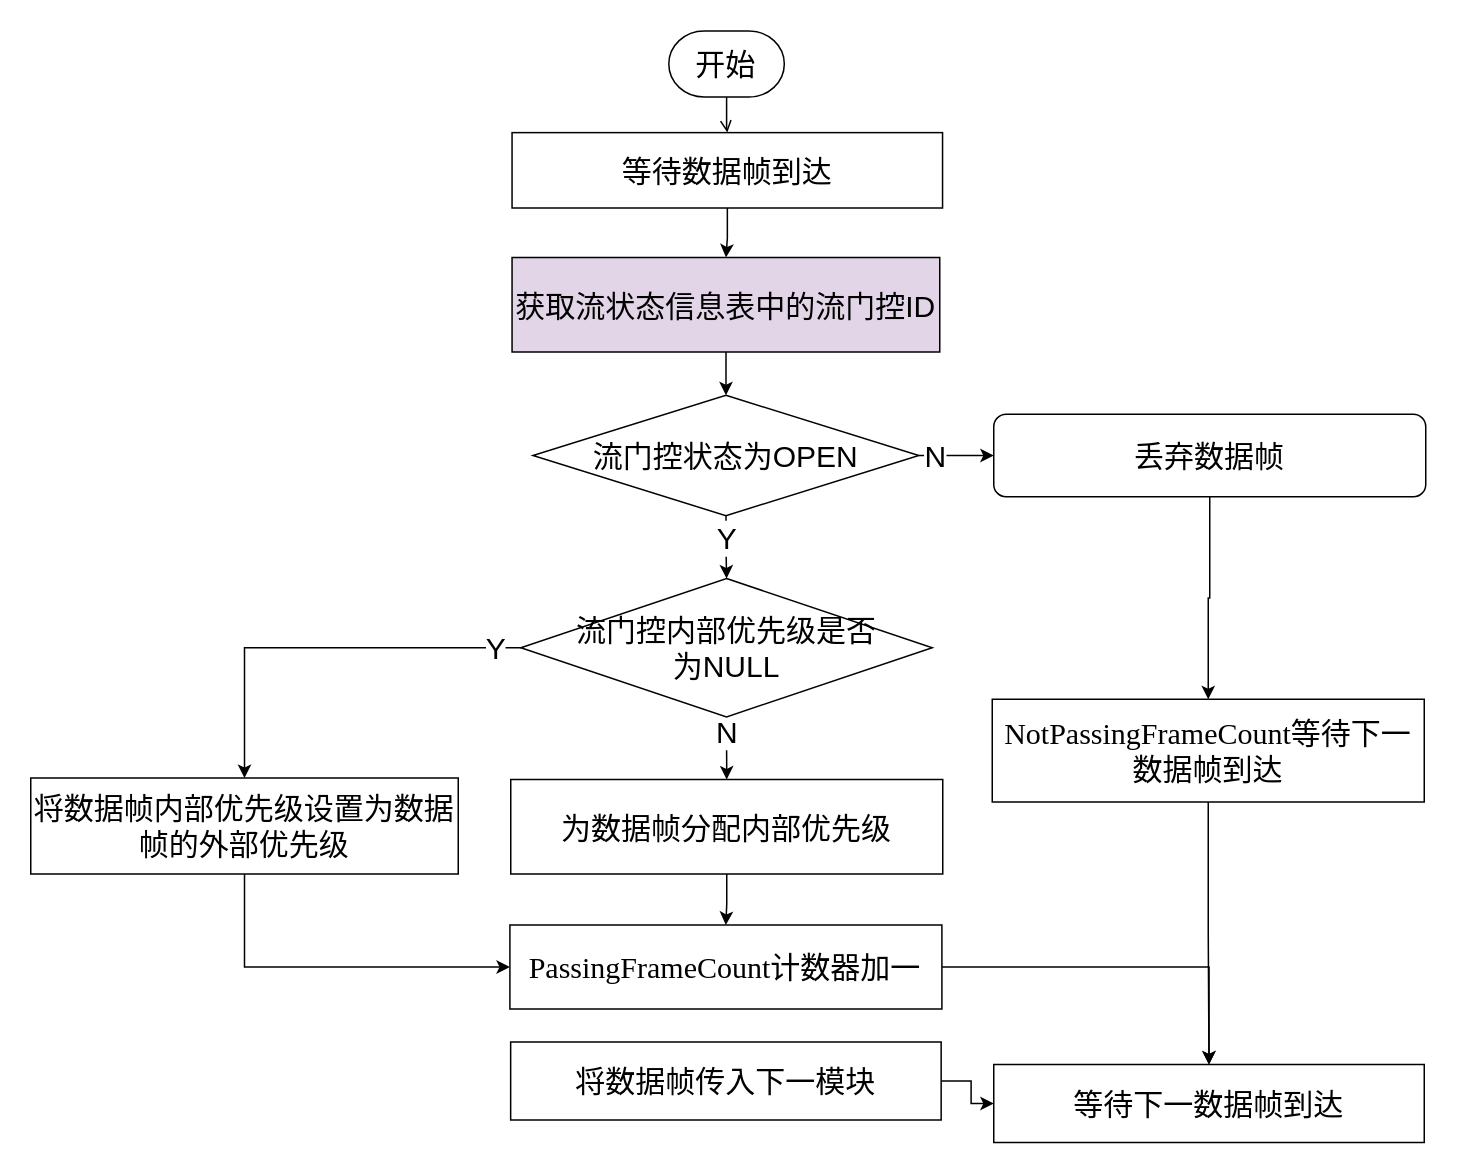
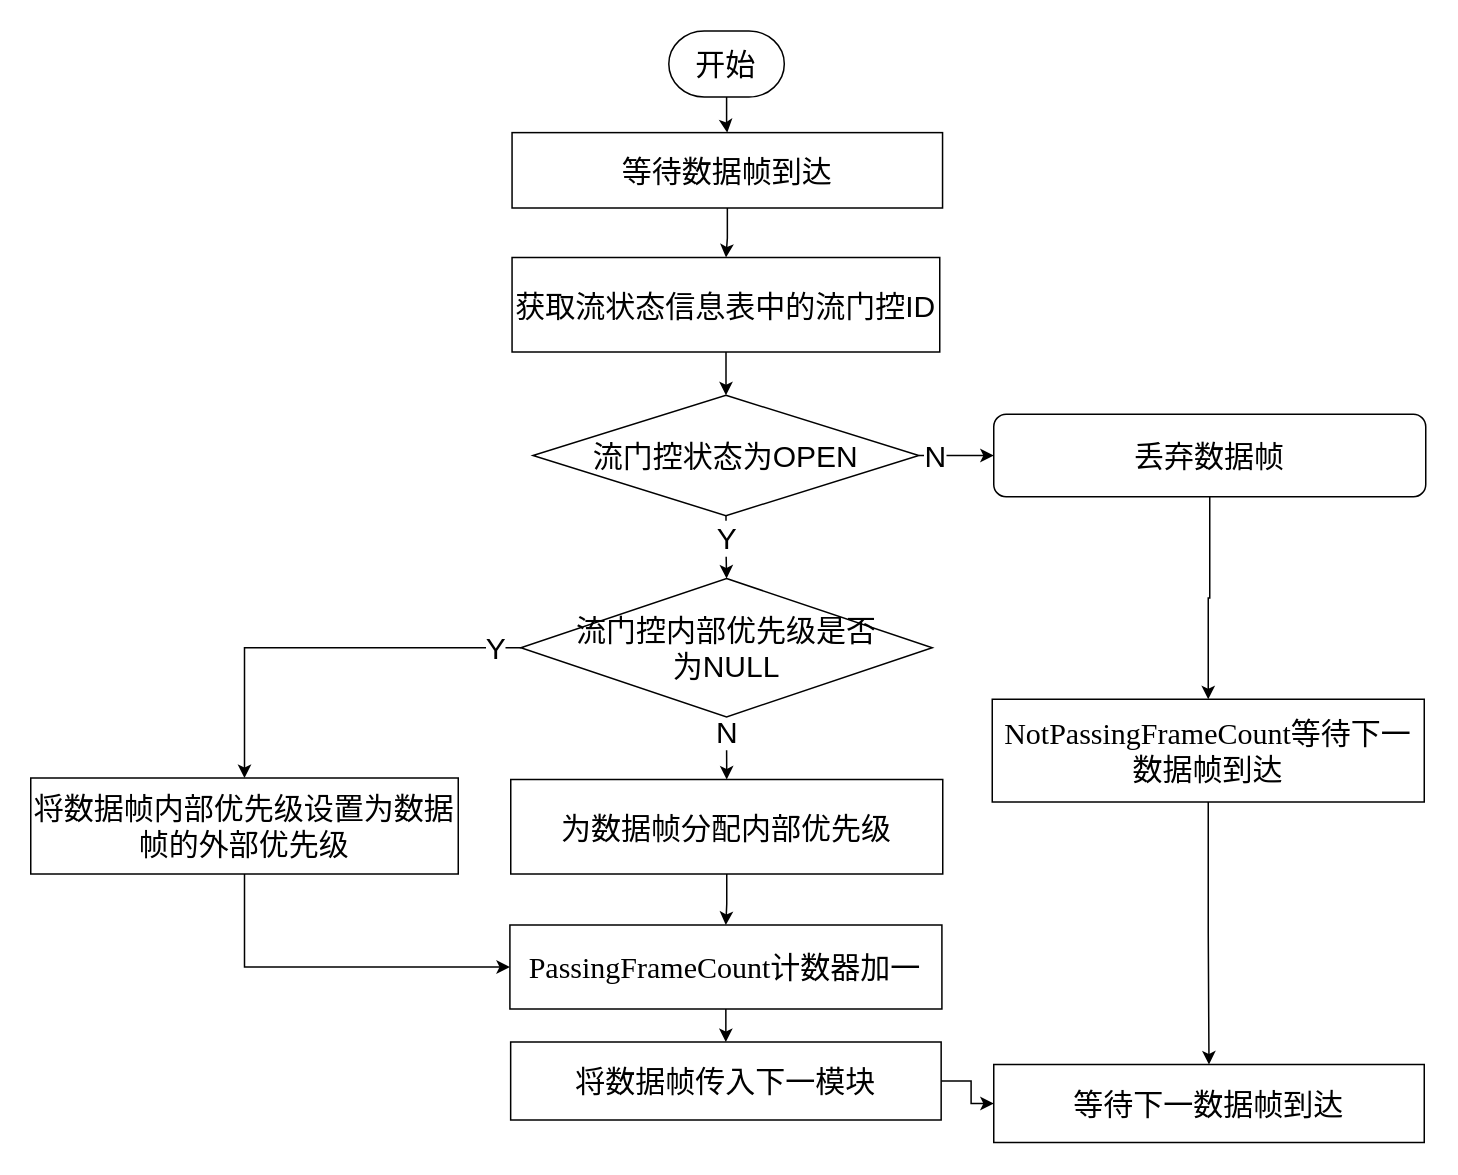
  <mxCell id="0" />
  <mxCell id="1" parent="0" />
- <mxCell id="2" value="" style="edgeStyle=orthogonalEdgeStyle;rounded=0;orthogonalLoop=1;jettySize=auto;html=1;fontSize=20;entryX=0.5;entryY=0;entryDx=0;entryDy=0;endArrow=open;" edge="1" parent="1" source="3" target="5"><mxGeometry relative="1" as="geometry" /></mxCell>
+ <mxCell id="2" value="" style="edgeStyle=orthogonalEdgeStyle;rounded=0;orthogonalLoop=1;jettySize=auto;html=1;fontSize=20;entryX=0.5;entryY=0;entryDx=0;entryDy=0;" edge="1" parent="1" source="3" target="5"><mxGeometry relative="1" as="geometry" /></mxCell>
  <mxCell id="3" value="&lt;font style=&quot;font-size: 20px;&quot;&gt;开始&lt;/font&gt;" style="strokeWidth=1;html=1;shape=mxgraph.flowchart.terminator;whiteSpace=wrap;fontSize=20;" vertex="1" parent="1"><mxGeometry x="445.37" y="20" width="77" height="44" as="geometry" /></mxCell>
  <mxCell id="4" value="" style="edgeStyle=orthogonalEdgeStyle;rounded=0;orthogonalLoop=1;jettySize=auto;html=1;fontSize=20;" edge="1" parent="1" source="5" target="23"><mxGeometry relative="1" as="geometry" /></mxCell>
  <mxCell id="5" value="&lt;font style=&quot;font-size: 20px;&quot;&gt;等待数据帧到达&lt;/font&gt;" style="rounded=0;whiteSpace=wrap;html=1;strokeWidth=1;fontSize=20;" vertex="1" parent="1"><mxGeometry x="340.87" y="87.75" width="287" height="50.25" as="geometry" /></mxCell>
  <mxCell id="6" value="Y" style="edgeStyle=orthogonalEdgeStyle;rounded=0;orthogonalLoop=1;jettySize=auto;html=1;fontSize=20;" edge="1" parent="1" source="8" target="15"><mxGeometry x="-0.296" relative="1" as="geometry"><mxPoint as="offset" /></mxGeometry></mxCell>
  <mxCell id="7" value="N" style="edgeStyle=orthogonalEdgeStyle;rounded=0;orthogonalLoop=1;jettySize=auto;html=1;fontSize=20;" edge="1" parent="1" source="8" target="10"><mxGeometry x="-0.544" relative="1" as="geometry"><mxPoint as="offset" /></mxGeometry></mxCell>
  <mxCell id="8" value="流门控状态为OPEN" style="rhombus;whiteSpace=wrap;html=1;strokeWidth=1;fontSize=20;" vertex="1" parent="1"><mxGeometry x="354.81" y="262.88" width="257.25" height="80.25" as="geometry" /></mxCell>
  <mxCell id="9" value="" style="edgeStyle=orthogonalEdgeStyle;rounded=0;orthogonalLoop=1;jettySize=auto;html=1;fontSize=20;" edge="1" parent="1" source="10" target="12"><mxGeometry relative="1" as="geometry" /></mxCell>
  <mxCell id="10" value="丢弃数据帧" style="whiteSpace=wrap;html=1;strokeWidth=1;fontSize=20;rounded=1;" vertex="1" parent="1"><mxGeometry x="662" y="275.51" width="288" height="54.99" as="geometry" /></mxCell>
  <mxCell id="11" value="" style="edgeStyle=orthogonalEdgeStyle;rounded=0;orthogonalLoop=1;jettySize=auto;html=1;entryX=0.5;entryY=0;entryDx=0;entryDy=0;fontSize=20;" edge="1" parent="1" source="12" target="26"><mxGeometry relative="1" as="geometry"><mxPoint x="805" y="587.5" as="targetPoint" /></mxGeometry></mxCell>
  <mxCell id="12" value="&lt;span lang=&quot;EN-US&quot; style=&quot;font-size: 20px; font-family: &amp;quot;times new roman&amp;quot;, serif;&quot;&gt;NotPassingFrameCount&lt;/span&gt;&lt;span style=&quot;font-size: 20px;&quot;&gt;等待下一数据帧到达&lt;/span&gt;" style="rounded=0;whiteSpace=wrap;html=1;strokeWidth=1;fontSize=20;" vertex="1" parent="1"><mxGeometry x="661" y="465.5" width="288" height="68.5" as="geometry" /></mxCell>
  <mxCell id="13" value="N" style="edgeStyle=orthogonalEdgeStyle;rounded=0;orthogonalLoop=1;jettySize=auto;html=1;fontSize=20;" edge="1" parent="1" source="15" target="19"><mxGeometry x="-0.538" relative="1" as="geometry"><mxPoint as="offset" /></mxGeometry></mxCell>
  <mxCell id="14" value="Y" style="edgeStyle=orthogonalEdgeStyle;rounded=0;orthogonalLoop=1;jettySize=auto;html=1;entryX=0.5;entryY=0;entryDx=0;entryDy=0;fontSize=20;" edge="1" parent="1" source="15" target="25"><mxGeometry x="-0.876" relative="1" as="geometry"><mxPoint x="189.615" y="431.1" as="targetPoint" /><mxPoint as="offset" /></mxGeometry></mxCell>
  <mxCell id="15" value="流门控内部优先级是否&lt;br style=&quot;font-size: 20px;&quot;&gt;为NULL" style="rhombus;whiteSpace=wrap;html=1;strokeWidth=1;fontSize=20;" vertex="1" parent="1"><mxGeometry x="346.74" y="385" width="274.25" height="92.25" as="geometry" /></mxCell>
- <mxCell id="16" value="" style="edgeStyle=orthogonalEdgeStyle;rounded=0;orthogonalLoop=1;jettySize=auto;html=1;fontSize=20;" edge="1" parent="1" source="17" target="26"><mxGeometry relative="1" as="geometry" /></mxCell>
+ <mxCell id="16" value="" style="edgeStyle=orthogonalEdgeStyle;rounded=0;orthogonalLoop=1;jettySize=auto;html=1;fontSize=20;" edge="1" parent="1" source="17" target="21"><mxGeometry relative="1" as="geometry" /></mxCell>
  <mxCell id="17" value="&lt;span lang=&quot;EN-US&quot; style=&quot;font-size: 20px; font-family: &amp;quot;times new roman&amp;quot;, serif;&quot;&gt;PassingFrameCount&lt;/span&gt;计数器加一" style="rounded=0;whiteSpace=wrap;html=1;strokeWidth=1;fontSize=20;" vertex="1" parent="1"><mxGeometry x="339.44" y="616" width="288" height="56" as="geometry" /></mxCell>
  <mxCell id="18" value="" style="edgeStyle=orthogonalEdgeStyle;rounded=0;orthogonalLoop=1;jettySize=auto;html=1;fontSize=20;" edge="1" parent="1" source="19" target="17"><mxGeometry relative="1" as="geometry" /></mxCell>
  <mxCell id="19" value="为数据帧分配内部优先级" style="rounded=0;whiteSpace=wrap;html=1;strokeWidth=1;fontSize=20;" vertex="1" parent="1"><mxGeometry x="340" y="519" width="288" height="63" as="geometry" /></mxCell>
  <mxCell id="20" value="" style="edgeStyle=orthogonalEdgeStyle;rounded=0;orthogonalLoop=1;jettySize=auto;html=1;fontSize=20;" edge="1" parent="1" source="21" target="26"><mxGeometry relative="1" as="geometry" /></mxCell>
  <mxCell id="21" value="将数据帧传入下一模块" style="rounded=0;whiteSpace=wrap;html=1;strokeWidth=1;fontSize=20;" vertex="1" parent="1"><mxGeometry x="339.94" y="694" width="287" height="52" as="geometry" /></mxCell>
  <mxCell id="22" value="" style="edgeStyle=orthogonalEdgeStyle;rounded=0;orthogonalLoop=1;jettySize=auto;html=1;fontSize=20;" edge="1" parent="1" source="23" target="8"><mxGeometry relative="1" as="geometry" /></mxCell>
- <mxCell id="23" value="获取流状态信息表中的流门控ID" style="rounded=0;whiteSpace=wrap;html=1;strokeWidth=1;fontSize=20;fillColor=#e1d5e7;" vertex="1" parent="1"><mxGeometry x="340.87" y="171" width="285.13" height="63" as="geometry" /></mxCell>
+ <mxCell id="23" value="获取流状态信息表中的流门控ID" style="rounded=0;whiteSpace=wrap;html=1;strokeWidth=1;fontSize=20;" vertex="1" parent="1"><mxGeometry x="340.87" y="171" width="285.13" height="63" as="geometry" /></mxCell>
  <mxCell id="24" value="" style="edgeStyle=orthogonalEdgeStyle;rounded=0;orthogonalLoop=1;jettySize=auto;html=1;entryX=0;entryY=0.5;entryDx=0;entryDy=0;fontSize=20;" edge="1" parent="1" source="25" target="17"><mxGeometry relative="1" as="geometry"><mxPoint x="162.5" y="664" as="targetPoint" /><Array as="points"><mxPoint x="163" y="644" /></Array></mxGeometry></mxCell>
  <mxCell id="25" value="&lt;font style=&quot;font-size: 20px&quot;&gt;将数据帧内部优先级设置为数据帧的外部优先级&lt;/font&gt;" style="rounded=0;whiteSpace=wrap;html=1;strokeWidth=1;fontSize=20;" vertex="1" parent="1"><mxGeometry x="20" y="518" width="285" height="64" as="geometry" /></mxCell>
  <mxCell id="26" value="等待下一数据帧到达" style="rounded=0;whiteSpace=wrap;html=1;strokeWidth=1;fontSize=20;" vertex="1" parent="1"><mxGeometry x="662" y="709" width="287" height="52" as="geometry" /></mxCell>
